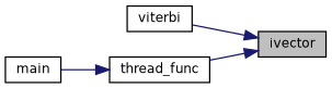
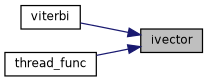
  digraph {
    rankdir=RL
    node [color=black fillcolor=white fontname=Helvetica fontsize=10 shape=record style=filled]
    edge [color=midnightblue dir=back fontname=Helvetica fontsize=10 labelfontname=Helvetica labelfontsize=10 style=solid]
    n1 [fillcolor=grey75 fontcolor=black height=0.2 label=ivector width=0.4]
    n2 [height=0.2 label=viterbi width=0.4]
    n3 [height=0.2 label=thread_func width=0.4]
-   n4 [height=0.2 label=main width=0.4]
    n1 -> n2
    n1 -> n3
-   n3 -> n4
  }
